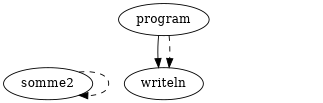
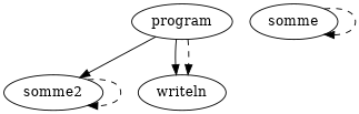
  digraph {
    edge [style=dashed]
    program
    somme2
    writeln
+   somme
+   program -> somme2 [style=""]
    program -> writeln [style=""]
    program -> writeln
    somme2 -> somme2
+   somme -> somme
  }
